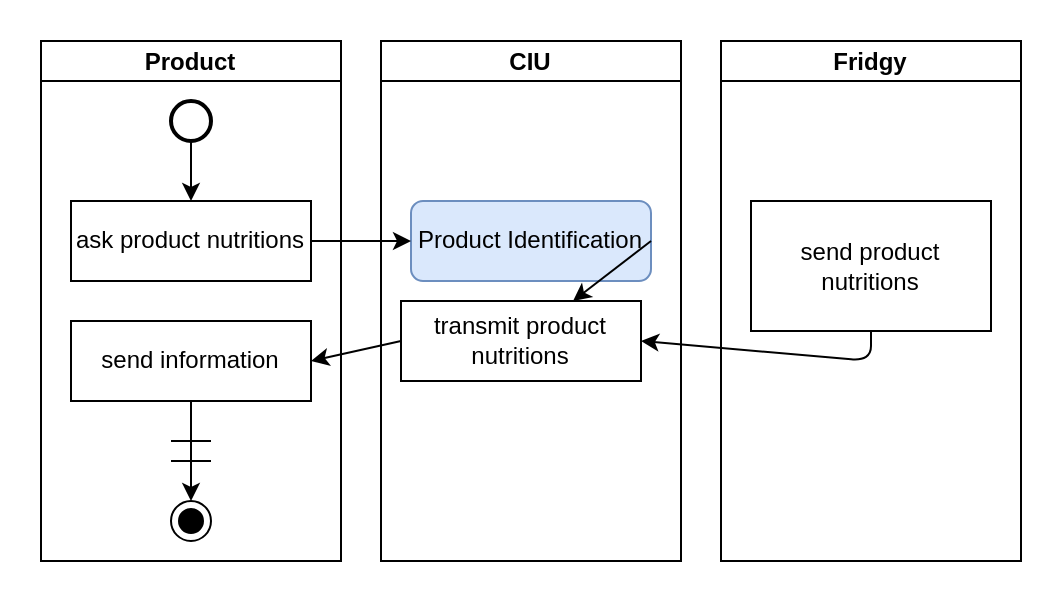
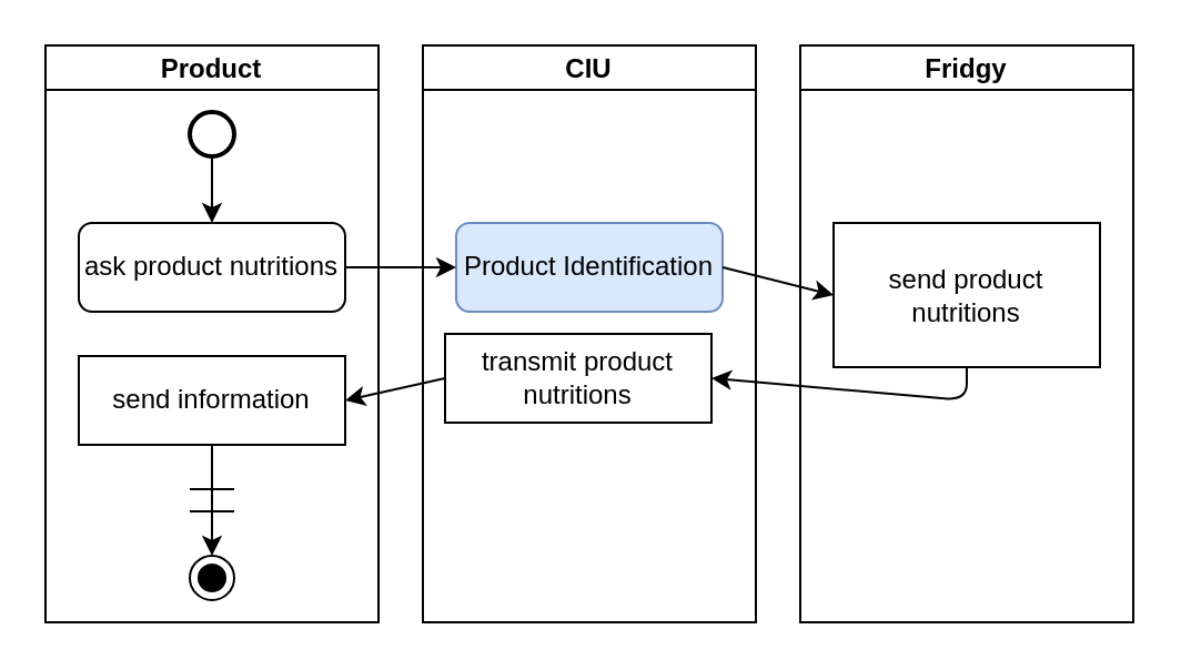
  <mxCell id="0" />
  <mxCell id="1" parent="0" />
  <mxCell id="2" value="Product" style="swimlane;startSize=20;" vertex="1" parent="1"><mxGeometry x="20" y="20" width="150" height="260" as="geometry" /></mxCell>
- <mxCell id="3" value="ask product nutritions" style="rounded=0;whiteSpace=wrap;html=1;" vertex="1" parent="2"><mxGeometry x="15" y="80" width="120" height="40" as="geometry" /></mxCell>
+ <mxCell id="3" value="ask product nutritions" style="whiteSpace=wrap;html=1;rounded=1;" vertex="1" parent="2"><mxGeometry x="15" y="80" width="120" height="40" as="geometry" /></mxCell>
  <mxCell id="4" value="send information" style="rounded=0;whiteSpace=wrap;html=1;" vertex="1" parent="2"><mxGeometry x="15" y="140" width="120" height="40" as="geometry" /></mxCell>
  <mxCell id="5" value="" style="strokeWidth=2;html=1;shape=mxgraph.flowchart.start_2;whiteSpace=wrap;" vertex="1" parent="2"><mxGeometry x="65" y="30" width="20" height="20" as="geometry" /></mxCell>
  <mxCell id="6" value="" style="ellipse;html=1;shape=endState;fillColor=#000000;strokeColor=#000000;" vertex="1" parent="2"><mxGeometry x="65" y="230" width="20" height="20" as="geometry" /></mxCell>
  <mxCell id="7" value="" style="endArrow=classic;html=1;exitX=0.5;exitY=1;exitDx=0;exitDy=0;exitPerimeter=0;entryX=0.5;entryY=0;entryDx=0;entryDy=0;" edge="1" parent="2" source="5" target="3"><mxGeometry width="50" height="50" relative="1" as="geometry"><mxPoint x="280" y="190" as="sourcePoint" /><mxPoint x="330" y="140" as="targetPoint" /></mxGeometry></mxCell>
  <mxCell id="8" value="" style="endArrow=classic;html=1;entryX=0.5;entryY=0;entryDx=0;entryDy=0;exitX=0.5;exitY=1;exitDx=0;exitDy=0;" edge="1" parent="2" source="4" target="6"><mxGeometry width="50" height="50" relative="1" as="geometry"><mxPoint x="195" y="330" as="sourcePoint" /><mxPoint x="145" y="330" as="targetPoint" /></mxGeometry></mxCell>
  <mxCell id="9" value="" style="endArrow=none;html=1;" edge="1" parent="2"><mxGeometry width="50" height="50" relative="1" as="geometry"><mxPoint x="65" y="210" as="sourcePoint" /><mxPoint x="85" y="210" as="targetPoint" /></mxGeometry></mxCell>
  <mxCell id="10" value="" style="endArrow=none;html=1;" edge="1" parent="2"><mxGeometry width="50" height="50" relative="1" as="geometry"><mxPoint x="65" y="200" as="sourcePoint" /><mxPoint x="85" y="200" as="targetPoint" /></mxGeometry></mxCell>
  <mxCell id="11" value="CIU" style="swimlane;startSize=20;" vertex="1" parent="1"><mxGeometry x="190" y="20" width="150" height="260" as="geometry" /></mxCell>
  <mxCell id="12" value="transmit product nutritions" style="rounded=0;whiteSpace=wrap;html=1;" vertex="1" parent="11"><mxGeometry x="10" y="130" width="120" height="40" as="geometry" /></mxCell>
  <mxCell id="13" value="Product Identification" style="rounded=1;whiteSpace=wrap;html=1;fillColor=#dae8fc;strokeColor=#6c8ebf;" vertex="1" parent="11"><mxGeometry x="15" y="80" width="120" height="40" as="geometry" /></mxCell>
  <mxCell id="14" value="Fridgy" style="swimlane;startSize=20;" vertex="1" parent="1"><mxGeometry x="360" y="20" width="150" height="260" as="geometry" /></mxCell>
  <mxCell id="15" value="send product nutritions" style="rounded=0;whiteSpace=wrap;html=1;" vertex="1" parent="14"><mxGeometry x="15" y="80" width="120" height="65" as="geometry" /></mxCell>
  <mxCell id="16" value="" style="endArrow=classic;html=1;exitX=1;exitY=0.5;exitDx=0;exitDy=0;entryX=0;entryY=0.5;entryDx=0;entryDy=0;" edge="1" parent="1" source="3" target="13"><mxGeometry width="50" height="50" relative="1" as="geometry"><mxPoint x="105" y="80" as="sourcePoint" /><mxPoint x="205" y="110" as="targetPoint" /></mxGeometry></mxCell>
- <mxCell id="17" value="" style="endArrow=classic;html=1;exitX=1;exitY=0.5;exitDx=0;exitDy=0;" edge="1" parent="1" source="13" target="12"><mxGeometry width="50" height="50" relative="1" as="geometry"><mxPoint x="325" y="110" as="sourcePoint" /><mxPoint x="375" y="110" as="targetPoint" /></mxGeometry></mxCell>
+ <mxCell id="17" value="" style="endArrow=classic;html=1;exitX=1;exitY=0.5;exitDx=0;exitDy=0;entryX=0;entryY=0.5;entryDx=0;entryDy=0;" edge="1" parent="1" source="13" target="15"><mxGeometry width="50" height="50" relative="1" as="geometry"><mxPoint x="325" y="110" as="sourcePoint" /><mxPoint x="375" y="110" as="targetPoint" /></mxGeometry></mxCell>
  <mxCell id="18" value="" style="endArrow=classic;html=1;entryX=1;entryY=0.5;entryDx=0;entryDy=0;exitX=0;exitY=0.5;exitDx=0;exitDy=0;" edge="1" parent="1" source="12" target="4"><mxGeometry width="50" height="50" relative="1" as="geometry"><mxPoint x="215" y="260" as="sourcePoint" /><mxPoint x="155" y="310" as="targetPoint" /></mxGeometry></mxCell>
  <mxCell id="19" value="" style="endArrow=classic;html=1;exitX=0.5;exitY=1;exitDx=0;exitDy=0;entryX=1;entryY=0.5;entryDx=0;entryDy=0;" edge="1" parent="1" source="15" target="12"><mxGeometry width="50" height="50" relative="1" as="geometry"><mxPoint x="335" y="120" as="sourcePoint" /><mxPoint x="390" y="120" as="targetPoint" /><Array as="points"><mxPoint x="435" y="180" /></Array></mxGeometry></mxCell>
